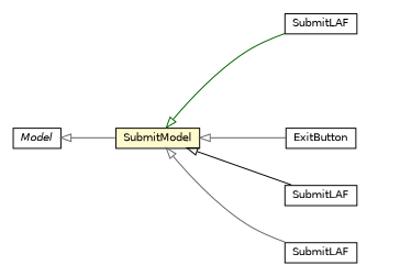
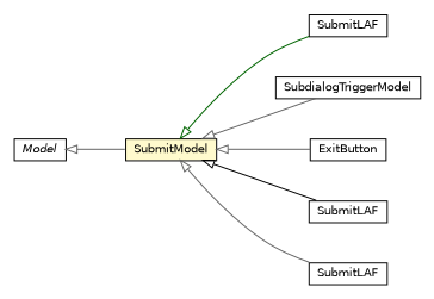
  digraph {
    nodesep=0.25
    rankdir=LR
    ranksep=0.5
    node [fontcolor=black fontname=Helvetica fontsize=10.0 shape=plaintext]
    edge [arrowtail=empty color=gray40 dir=back fontname=Helvetica fontsize=10 headport=p labelfontname=Helvetica labelfontsize=10 tailport=p]
    n1 [label=<<table title="org.universAAL.ui.handler.gui.swing.defaultLookAndFeel.SubmitLAF" border="0" cellborder="1" cellspacing="0" cellpadding="2" port="p" href="../../defaultLookAndFeel/SubmitLAF.html"> 		<tr><td><table border="0" cellspacing="0" cellpadding="1"> <tr><td align="center" balign="center"> SubmitLAF </td></tr> 		</table></td></tr> 		</table>>]
+   n2 [label=<<table title="org.universAAL.ui.handler.gui.swing.model.FormControl.SubdialogTriggerModel" border="0" cellborder="1" cellspacing="0" cellpadding="2" port="p" href="./SubdialogTriggerModel.html"> 		<tr><td><table border="0" cellspacing="0" cellpadding="1"> <tr><td align="center" balign="center"> SubdialogTriggerModel </td></tr> 		</table></td></tr> 		</table>>]
    n3 [label=<<table title="org.universAAL.ui.handler.gui.swing.model.FormControl.SubmitModel" border="0" cellborder="1" cellspacing="0" cellpadding="2" port="p" bgcolor="lemonChiffon" href="./SubmitModel.html"> 		<tr><td><table border="0" cellspacing="0" cellpadding="1"> <tr><td align="center" balign="center"> SubmitModel </td></tr> 		</table></td></tr> 		</table>>]
    n4 [label=<<table title="org.universAAL.ui.handler.gui.swing.model.special.ExitButton" border="0" cellborder="1" cellspacing="0" cellpadding="2" port="p" href="../special/ExitButton.html"> 		<tr><td><table border="0" cellspacing="0" cellpadding="1"> <tr><td align="center" balign="center"> ExitButton </td></tr> 		</table></td></tr> 		</table>>]
    n5 [label=<<table title="org.universAAL.ui.gui.swing.bluesteelLAF.SubmitLAF" border="0" cellborder="1" cellspacing="0" cellpadding="2" port="p" href="../../../../../gui/swing/bluesteelLAF/SubmitLAF.html"> 		<tr><td><table border="0" cellspacing="0" cellpadding="1"> <tr><td align="center" balign="center"> SubmitLAF </td></tr> 		</table></td></tr> 		</table>>]
    n6 [label=<<table title="org.universAAL.ui.handler.gui.swing.classic.SubmitLAF" border="0" cellborder="1" cellspacing="0" cellpadding="2" port="p" href="../../classic/SubmitLAF.html"> 		<tr><td><table border="0" cellspacing="0" cellpadding="1"> <tr><td align="center" balign="center"> SubmitLAF </td></tr> 		</table></td></tr> 		</table>>]
    n7 [label=<<table title="org.universAAL.ui.handler.gui.swing.model.Model" border="0" cellborder="1" cellspacing="0" cellpadding="2" port="p" href="../Model.html"> 		<tr><td><table border="0" cellspacing="0" cellpadding="1"> <tr><td align="center" balign="center"><font face="Helvetica-Oblique"> Model </font></td></tr> 		</table></td></tr> 		</table>>]
    n3 -> n1 [color=darkgreen]
+   n3 -> n2
    n3 -> n4
    n3 -> n5 [color=black]
    n3 -> n6
    n7 -> n3
  }
